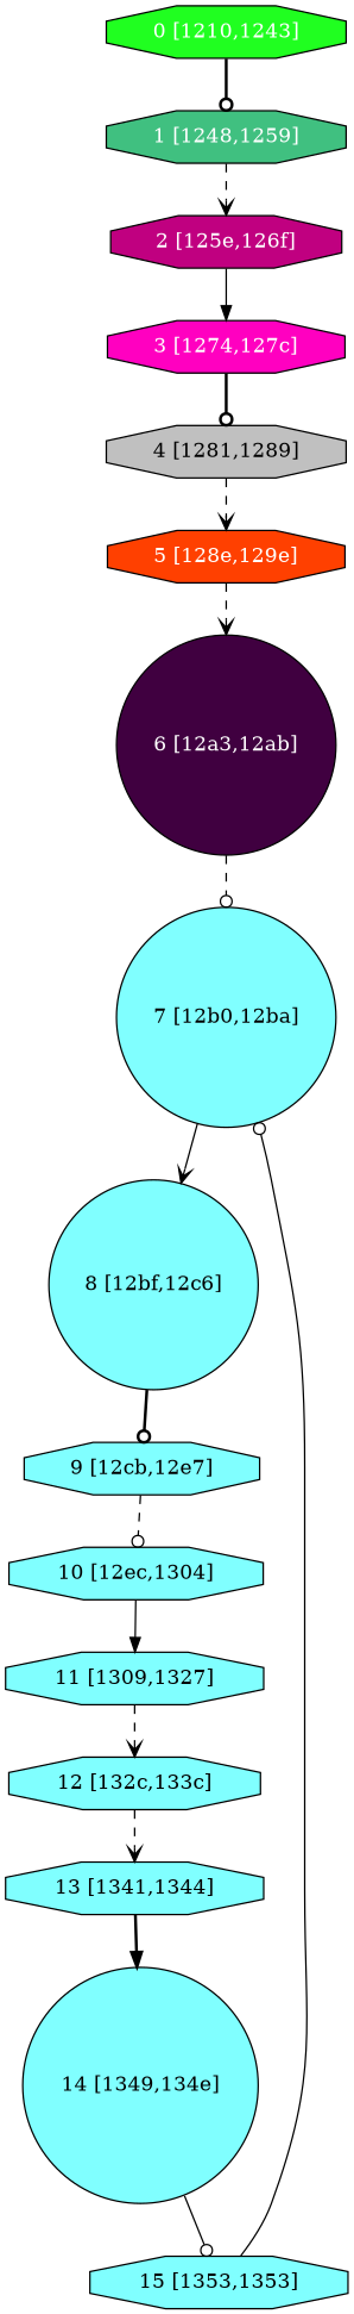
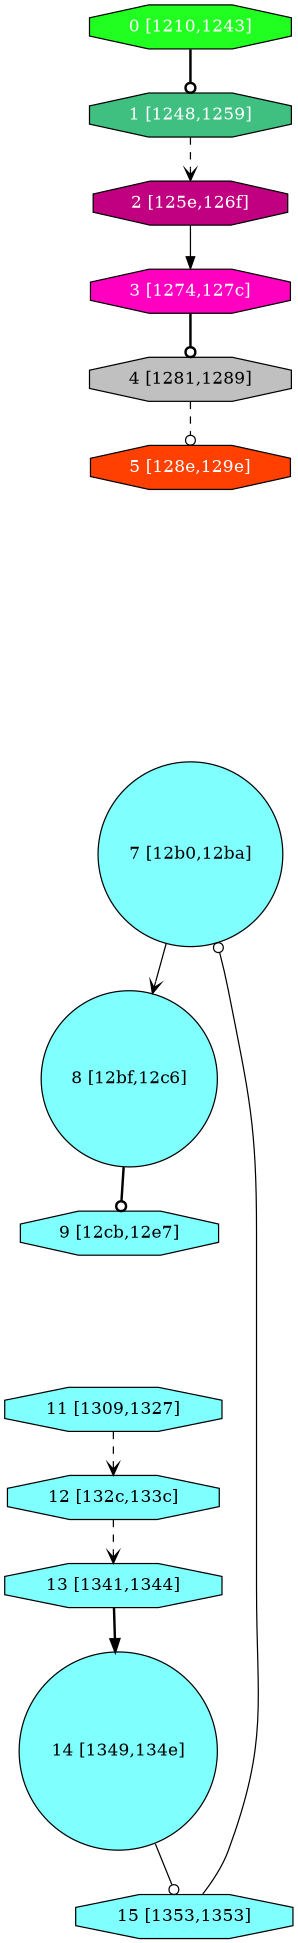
  digraph {
    node [fillcolor="#80FFFF" fontcolor="#000000" shape=octagon style=filled]
    edge [arrowhead=odot style=dashed]
    n1 [fillcolor="#20FF20" fontcolor="#ffffff" label="0 [1210,1243]"]
    n2 [fillcolor="#40C080" fontcolor="#ffffff" label="1 [1248,1259]"]
    n3 [fillcolor="#C00080" fontcolor="#ffffff" label="2 [125e,126f]"]
    n4 [fillcolor="#FF00C0" fontcolor="#ffffff" label="3 [1274,127c]"]
    n5 [fillcolor="#C0C0C0" label="4 [1281,1289]"]
    n6 [fillcolor="#FF4000" fontcolor="#ffffff" label="5 [128e,129e]"]
-   n7 [fillcolor="#400040" fontcolor="#ffffff" label="6 [12a3,12ab]" shape=circle]
    n8 [label="7 [12b0,12ba]" shape=circle]
    n9 [label="8 [12bf,12c6]" shape=circle]
    n10 [label="9 [12cb,12e7]"]
-   n11 [label="10 [12ec,1304]"]
    n12 [label="11 [1309,1327]"]
    n13 [label="12 [132c,133c]"]
    n14 [label="13 [1341,1344]"]
    n15 [label="14 [1349,134e]" shape=circle]
    n16 [label="15 [1353,1353]"]
    n1 -> n2 [style=bold]
    n2 -> n3 [arrowhead=vee]
    n3 -> n4 [arrowhead=normal style=solid]
    n4 -> n5 [style=bold]
-   n5 -> n6 [arrowhead=vee]
-   n6 -> n7 [arrowhead=vee]
-   n7 -> n8
+   n5 -> n6
    n8 -> n9 [arrowhead=vee style=solid]
    n9 -> n10 [style=bold]
-   n10 -> n11
-   n11 -> n12 [arrowhead=normal style=solid]
    n12 -> n13 [arrowhead=vee]
    n13 -> n14 [arrowhead=vee]
    n14 -> n15 [arrowhead=normal style=bold]
    n15 -> n16 [style=solid]
    n16 -> n8 [style=solid]
  }
